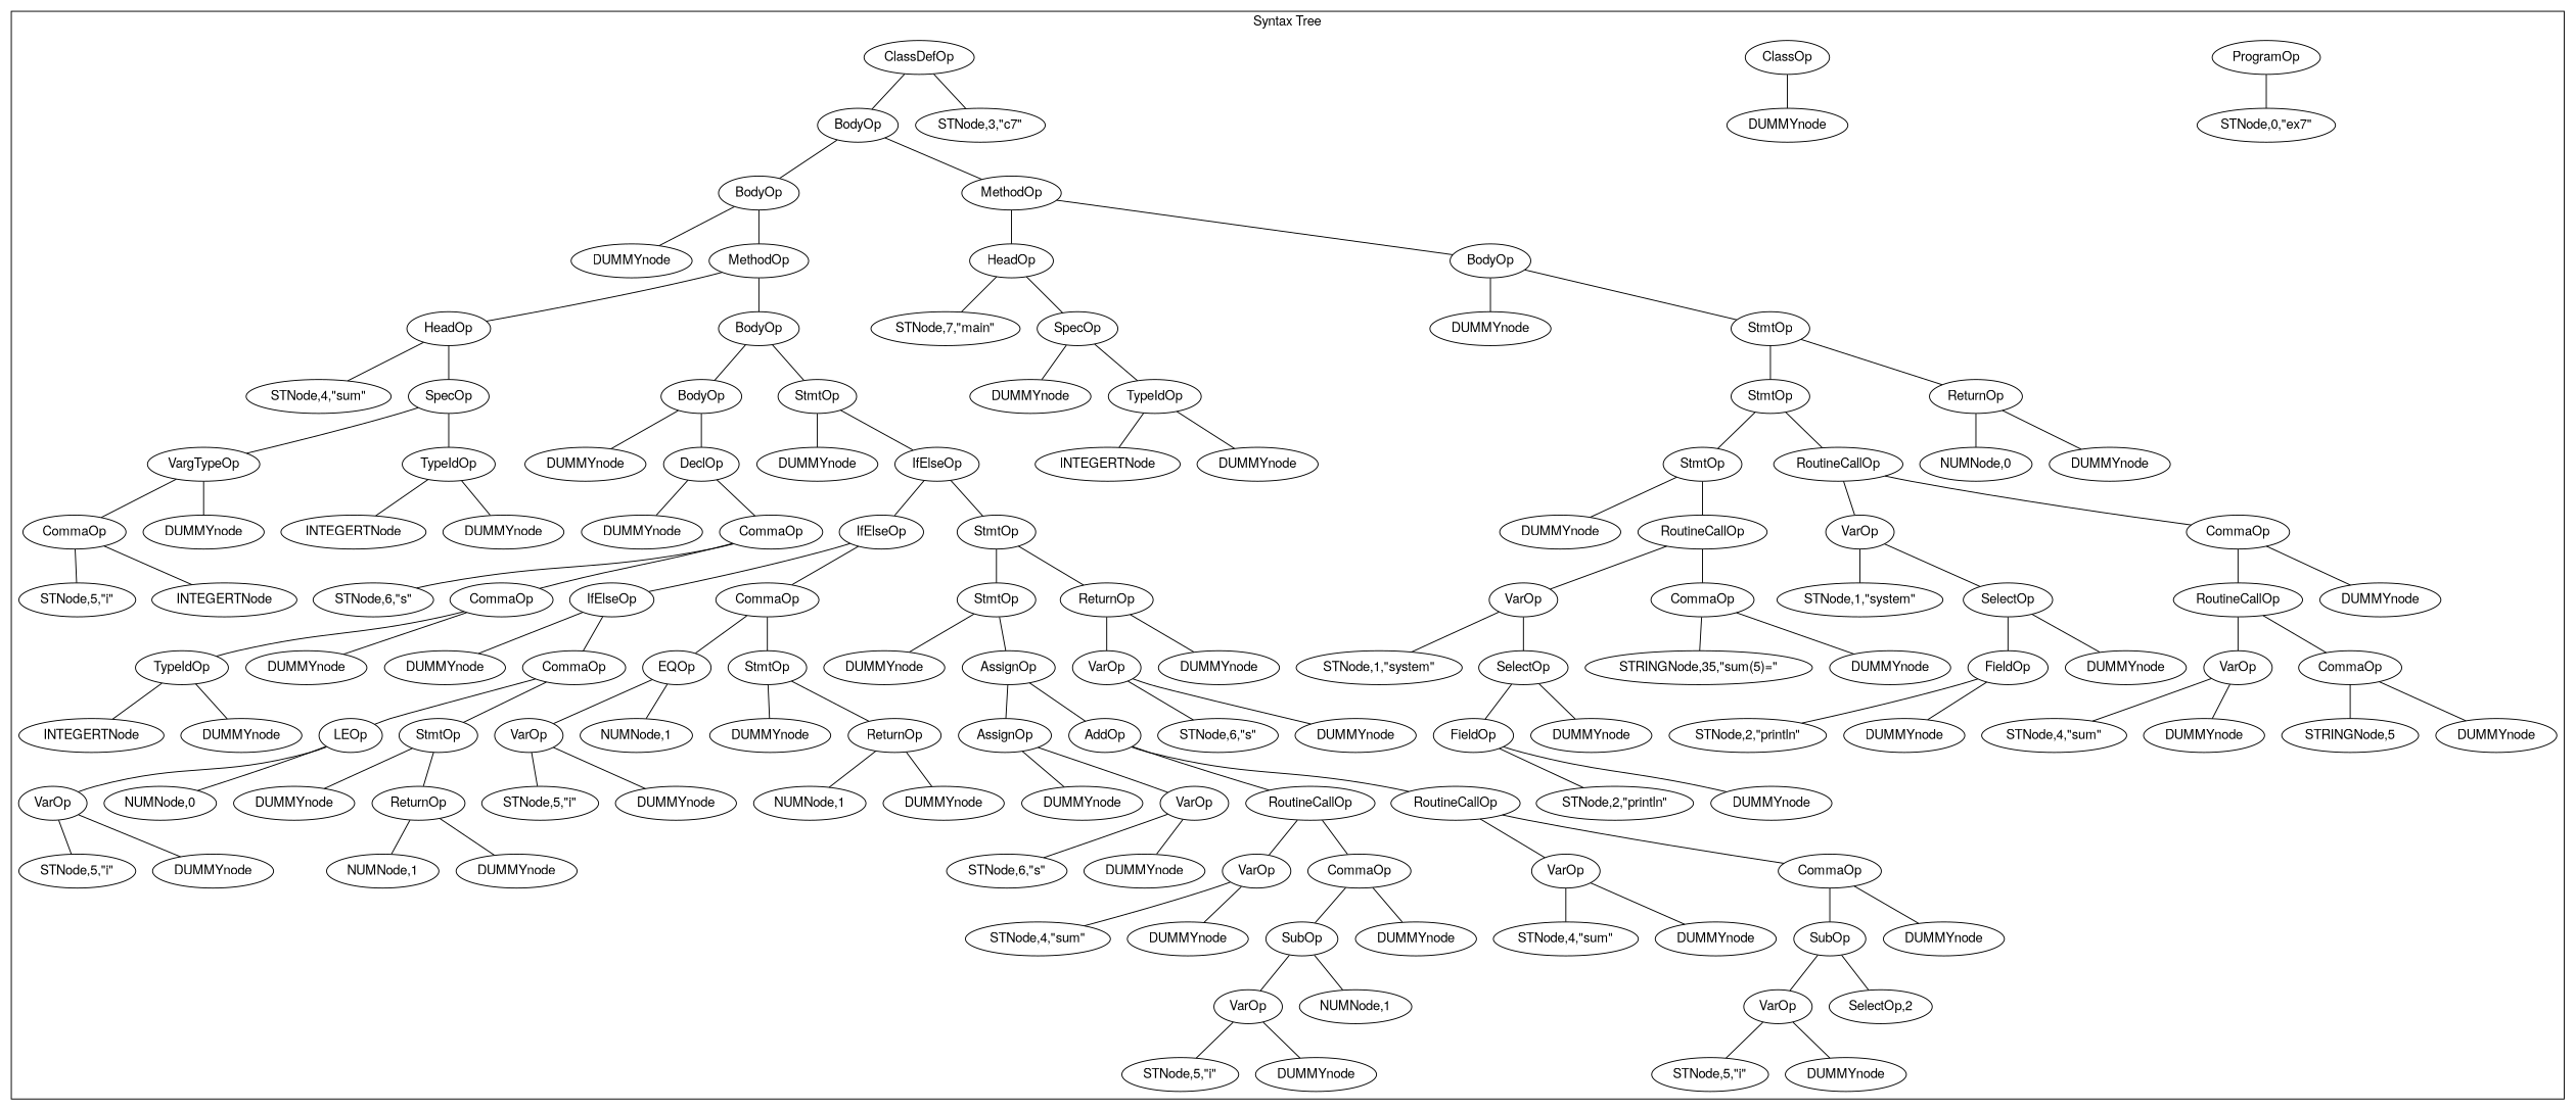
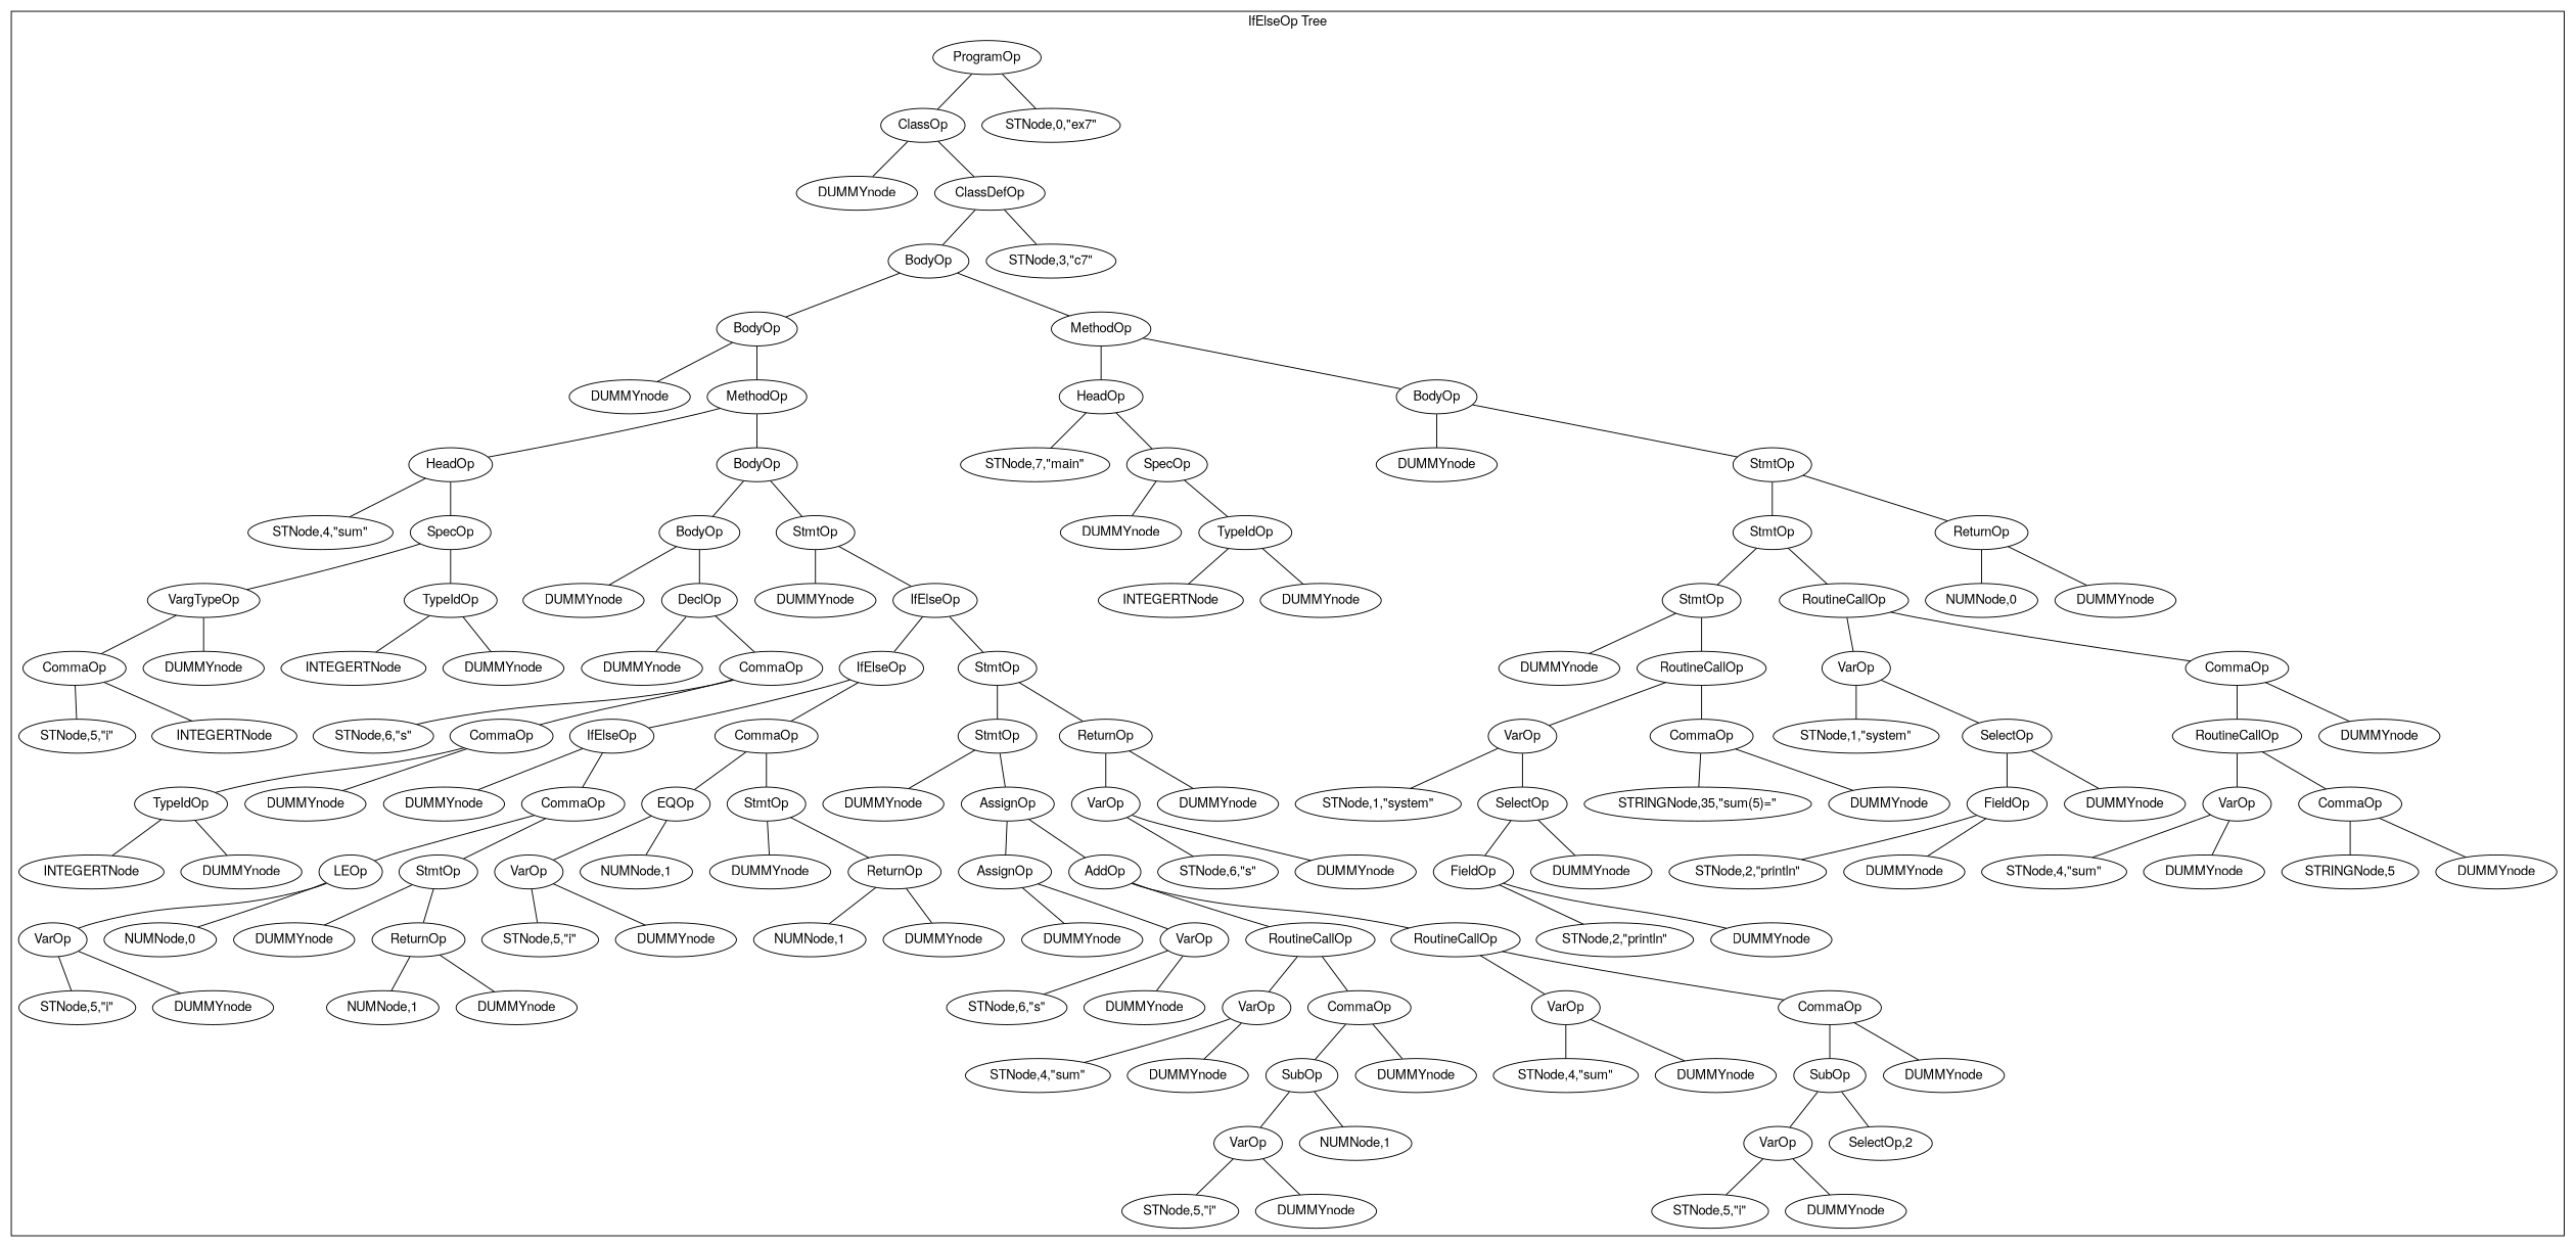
  graph {
    fontname="Helvetica,Arial,sans-serif"
    node [fontname="Helvetica,Arial,sans-serif"]
    edge [fontname="Helvetica,Arial,sans-serif"]
    n1 [label=ProgramOp]
    n2 [label=ClassOp]
    n3 [label="STNode,0,\"ex7\""]
    n4 [label=DUMMYnode]
    n5 [label=ClassDefOp]
    n6 [label=BodyOp]
    n7 [label="STNode,3,\"c7\""]
    n8 [label=BodyOp]
    n9 [label=MethodOp]
    n10 [label=DUMMYnode]
    n11 [label=MethodOp]
    n12 [label=HeadOp]
    n13 [label=BodyOp]
    n14 [label="STNode,4,\"sum\""]
    n15 [label=SpecOp]
    n16 [label=VargTypeOp]
    n17 [label=TypeIdOp]
    n18 [label=CommaOp]
    n19 [label=DUMMYnode]
    n20 [label="STNode,5,\"i\""]
    n21 [label=INTEGERTNode]
    n22 [label=INTEGERTNode]
    n23 [label=DUMMYnode]
    n24 [label=BodyOp]
    n25 [label=StmtOp]
    n26 [label=DUMMYnode]
    n27 [label=DeclOp]
    n28 [label=DUMMYnode]
    n29 [label=CommaOp]
    n30 [label="STNode,6,\"s\""]
    n31 [label=CommaOp]
    n32 [label=TypeIdOp]
    n33 [label=DUMMYnode]
    n34 [label=INTEGERTNode]
    n35 [label=DUMMYnode]
    n36 [label=DUMMYnode]
    n37 [label=IfElseOp]
    n38 [label=IfElseOp]
    n39 [label=StmtOp]
    n40 [label=IfElseOp]
    n41 [label=CommaOp]
    n42 [label=DUMMYnode]
    n43 [label=CommaOp]
    n44 [label=LEOp]
    n45 [label=StmtOp]
    n46 [label=VarOp]
    n47 [label="NUMNode,0"]
    n48 [label="STNode,5,\"i\""]
    n49 [label=DUMMYnode]
    n50 [label=DUMMYnode]
    n51 [label=ReturnOp]
    n52 [label="NUMNode,1"]
    n53 [label=DUMMYnode]
    n54 [label=EQOp]
    n55 [label=StmtOp]
    n56 [label=VarOp]
    n57 [label="NUMNode,1"]
    n58 [label="STNode,5,\"i\""]
    n59 [label=DUMMYnode]
    n60 [label=DUMMYnode]
    n61 [label=ReturnOp]
    n62 [label="NUMNode,1"]
    n63 [label=DUMMYnode]
    n64 [label=StmtOp]
    n65 [label=ReturnOp]
    n66 [label=DUMMYnode]
    n67 [label=AssignOp]
    n68 [label=AssignOp]
    n69 [label=AddOp]
    n70 [label=DUMMYnode]
    n71 [label=VarOp]
    n72 [label="STNode,6,\"s\""]
    n73 [label=DUMMYnode]
    n74 [label=RoutineCallOp]
    n75 [label=RoutineCallOp]
    n76 [label=VarOp]
    n77 [label=CommaOp]
    n78 [label="STNode,4,\"sum\""]
    n79 [label=DUMMYnode]
    n80 [label=SubOp]
    n81 [label=DUMMYnode]
    n82 [label=VarOp]
    n83 [label="NUMNode,1"]
    n84 [label="STNode,5,\"i\""]
    n85 [label=DUMMYnode]
    n86 [label=VarOp]
    n87 [label=CommaOp]
    n88 [label="STNode,4,\"sum\""]
    n89 [label=DUMMYnode]
    n90 [label=SubOp]
    n91 [label=DUMMYnode]
    n92 [label=VarOp]
    n93 [label="SelectOp,2"]
    n94 [label="STNode,5,\"i\""]
    n95 [label=DUMMYnode]
    n96 [label=VarOp]
    n97 [label=DUMMYnode]
    n98 [label="STNode,6,\"s\""]
    n99 [label=DUMMYnode]
    n100 [label=HeadOp]
    n101 [label=BodyOp]
    n102 [label="STNode,7,\"main\""]
    n103 [label=SpecOp]
    n104 [label=DUMMYnode]
    n105 [label=TypeIdOp]
    n106 [label=INTEGERTNode]
    n107 [label=DUMMYnode]
    n108 [label=DUMMYnode]
    n109 [label=StmtOp]
    n110 [label=StmtOp]
    n111 [label=ReturnOp]
    n112 [label=StmtOp]
    n113 [label=RoutineCallOp]
    n114 [label=DUMMYnode]
    n115 [label=RoutineCallOp]
    n116 [label=VarOp]
    n117 [label=CommaOp]
    n118 [label="STNode,1,\"system\""]
    n119 [label=SelectOp]
    n120 [label=FieldOp]
    n121 [label=DUMMYnode]
    n122 [label="STNode,2,\"println\""]
    n123 [label=DUMMYnode]
    n124 [label="STRINGNode,35,\"sum(5)=\""]
    n125 [label=DUMMYnode]
    n126 [label=VarOp]
    n127 [label=CommaOp]
    n128 [label="STNode,1,\"system\""]
    n129 [label=SelectOp]
    n130 [label=FieldOp]
    n131 [label=DUMMYnode]
    n132 [label="STNode,2,\"println\""]
    n133 [label=DUMMYnode]
    n134 [label=RoutineCallOp]
    n135 [label=DUMMYnode]
    n136 [label=VarOp]
    n137 [label=CommaOp]
    n138 [label="STNode,4,\"sum\""]
    n139 [label=DUMMYnode]
    n140 [label="STRINGNode,5"]
    n141 [label=DUMMYnode]
    n142 [label="NUMNode,0"]
    n143 [label=DUMMYnode]
    subgraph cluster_1 {
-     label="Syntax Tree"
+     label="IfElseOp Tree"
      n1
      n2
      n3
      n4
      n5
      n6
      n7
      n8
      n9
      n10
      n11
      n12
      n13
      n14
      n15
      n16
      n17
      n18
      n19
      n20
      n21
      n22
      n23
      n24
      n25
      n26
      n27
      n28
      n29
      n30
      n31
      n32
      n33
      n34
      n35
      n36
      n37
      n38
      n39
      n40
      n41
      n42
      n43
      n44
      n45
      n46
      n47
      n48
      n49
      n50
      n51
      n52
      n53
      n54
      n55
      n56
      n57
      n58
      n59
      n60
      n61
      n62
      n63
      n64
      n65
      n66
      n67
      n68
      n69
      n70
      n71
      n72
      n73
      n74
      n75
      n76
      n77
      n78
      n79
      n80
      n81
      n82
      n83
      n84
      n85
      n86
      n87
      n88
      n89
      n90
      n91
      n92
      n93
      n94
      n95
      n96
      n97
      n98
      n99
      n100
      n101
      n102
      n103
      n104
      n105
      n106
      n107
      n108
      n109
      n110
      n111
      n112
      n113
      n114
      n115
      n116
      n117
      n118
      n119
      n120
      n121
      n122
      n123
      n124
      n125
      n126
      n127
      n128
      n129
      n130
      n131
      n132
      n133
      n134
      n135
      n136
      n137
      n138
      n139
      n140
      n141
      n142
      n143
    }
+   n1 -- n2
    n1 -- n3
    n2 -- n4
+   n2 -- n5
    n5 -- n6
    n5 -- n7
    n6 -- n8
    n6 -- n9
    n8 -- n10
    n8 -- n11
    n9 -- n100
    n9 -- n101
    n11 -- n12
    n11 -- n13
    n12 -- n14
    n12 -- n15
    n13 -- n24
    n13 -- n25
    n15 -- n16
    n15 -- n17
    n16 -- n18
    n16 -- n19
    n17 -- n22
    n17 -- n23
    n18 -- n20
    n18 -- n21
    n24 -- n26
    n24 -- n27
    n25 -- n36
    n25 -- n37
    n27 -- n28
    n27 -- n29
    n29 -- n30
    n29 -- n31
    n31 -- n32
    n31 -- n33
    n32 -- n34
    n32 -- n35
    n37 -- n38
    n37 -- n39
    n38 -- n40
    n38 -- n41
    n39 -- n64
    n39 -- n65
    n40 -- n42
    n40 -- n43
    n41 -- n54
    n41 -- n55
    n43 -- n44
    n43 -- n45
    n44 -- n46
    n44 -- n47
    n45 -- n50
    n45 -- n51
    n46 -- n48
    n46 -- n49
    n51 -- n52
    n51 -- n53
    n54 -- n56
    n54 -- n57
    n55 -- n60
    n55 -- n61
    n56 -- n58
    n56 -- n59
    n61 -- n62
    n61 -- n63
    n64 -- n66
    n64 -- n67
    n65 -- n96
    n65 -- n97
    n67 -- n68
    n67 -- n69
    n68 -- n70
    n68 -- n71
    n69 -- n74
    n69 -- n75
    n71 -- n72
    n71 -- n73
    n74 -- n76
    n74 -- n77
    n75 -- n86
    n75 -- n87
    n76 -- n78
    n76 -- n79
    n77 -- n80
    n77 -- n81
    n80 -- n82
    n80 -- n83
    n82 -- n84
    n82 -- n85
    n86 -- n88
    n86 -- n89
    n87 -- n90
    n87 -- n91
    n90 -- n92
    n90 -- n93
    n92 -- n94
    n92 -- n95
    n96 -- n98
    n96 -- n99
    n100 -- n102
    n100 -- n103
    n101 -- n108
    n101 -- n109
    n103 -- n104
    n103 -- n105
    n105 -- n106
    n105 -- n107
    n109 -- n110
    n109 -- n111
    n110 -- n112
    n110 -- n113
    n111 -- n142
    n111 -- n143
    n112 -- n114
    n112 -- n115
    n113 -- n126
    n113 -- n127
    n115 -- n116
    n115 -- n117
    n116 -- n118
    n116 -- n119
    n117 -- n124
    n117 -- n125
    n119 -- n120
    n119 -- n121
    n120 -- n122
    n120 -- n123
    n126 -- n128
    n126 -- n129
    n127 -- n134
    n127 -- n135
    n129 -- n130
    n129 -- n131
    n130 -- n132
    n130 -- n133
    n134 -- n136
    n134 -- n137
    n136 -- n138
    n136 -- n139
    n137 -- n140
    n137 -- n141
  }
